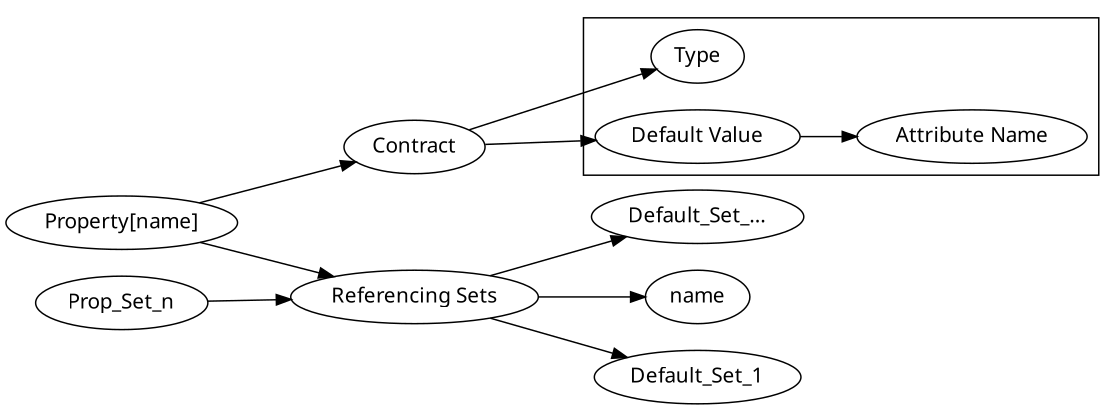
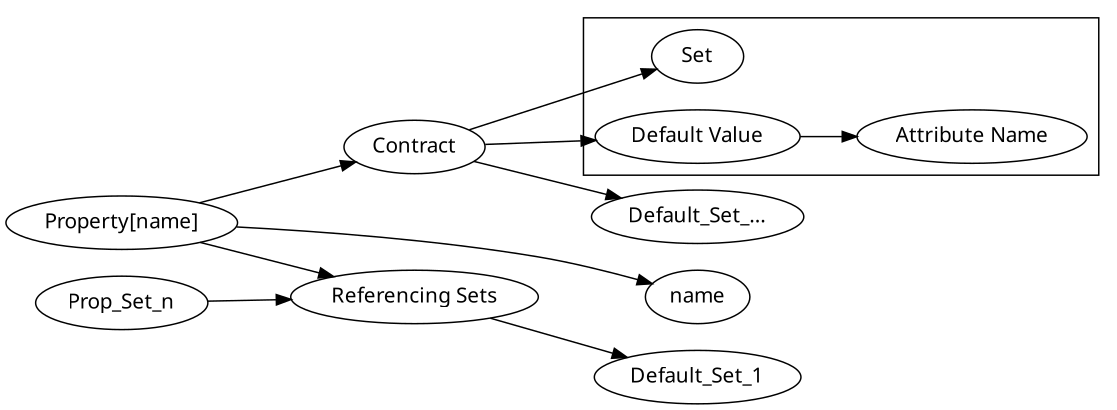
  digraph {
    fontname="Noto Sans"
    rankdir=LR
    node [fontname="Noto Sans"]
    edge [fontname="Noto Sans"]
    n1 [label="Attribute Name"]
-   n2 [label=Type]
+   n2 [label=Set]
    n3 [label="Default Value"]
    n4 [label="Property[name]"]
    name
    n6 [label=Contract]
    n7 [label="Referencing Sets"]
    n8 [label=Default_Set_1]
    n9 [label="Default_Set_..."]
    Prop_Set_n
    subgraph cluster_1 {
      n1
      n2
      n3
    }
    n3 -> n1
-   n7 -> name
+   n4 -> name
    n4 -> n6
    n4 -> n7
    n6 -> n2
    n6 -> n3
    n7 -> n8
-   n7 -> n9
+   n6 -> n9
    Prop_Set_n -> n7
  }
